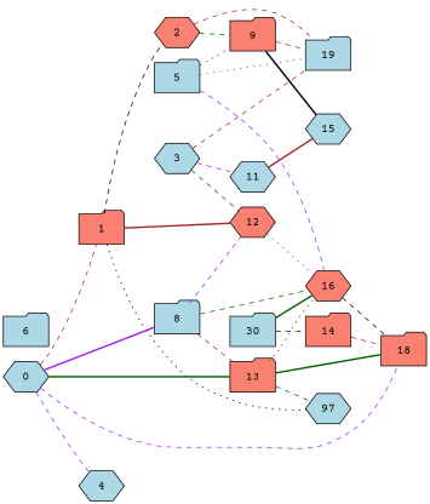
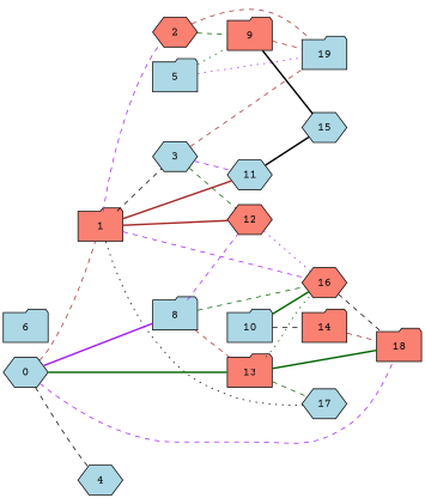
  strict graph {
    fontname="Courier Prime"
    rankdir=LR
    node [fillcolor=lightblue fontname="Courier Prime" shape=folder style=filled]
    edge [color=darkgreen fontname="Courier Prime" style=dashed]
    1 [fillcolor=salmon]
    0 [shape=hexagon]
    4 [shape=hexagon]
    8
    13 [fillcolor=salmon]
    18 [fillcolor=salmon]
    2 [fillcolor=salmon shape=hexagon]
    3 [shape=hexagon]
    11 [shape=hexagon]
    12 [fillcolor=salmon shape=hexagon]
-   17 [shape=hexagon label=97]
+   17 [shape=hexagon]
    16 [fillcolor=salmon shape=hexagon]
    9 [fillcolor=salmon]
    19
    15 [shape=hexagon]
    5
    6
-   10 [label=30]
+   10
    14 [fillcolor=salmon]
-   1 -- 2 [color=black]
+   1 -- 2 [color=purple]
+   1 -- 3 [color=black]
+   1 -- 11 [color=brown style=bold]
    1 -- 12 [color=brown style=bold]
    1 -- 17 [color=black style=dotted]
    0 -- 1 [color=brown]
-   0 -- 4 [color=purple]
+   0 -- 4 [color=black]
    0 -- 8 [color=purple style=bold]
    0 -- 13 [style=bold]
    0 -- 18 [color=purple]
    8 -- 13 [color=brown]
    8 -- 12 [color=purple]
    8 -- 16
    13 -- 18 [style=bold]
    13 -- 17
    13 -- 16 [style=dotted]
    2 -- 9
    2 -- 19 [color=brown]
    3 -- 11 [color=purple]
    3 -- 12
    3 -- 19 [color=brown]
-   11 -- 15 [color=brown style=bold]
+   11 -- 15 [color=black style=bold]
    12 -- 16 [color=purple style=dotted]
    16 -- 18 [color=black]
    9 -- 19 [color=brown]
    9 -- 15 [color=black style=bold]
-   5 -- 16 [color=purple]
+   1 -- 16 [color=purple]
    5 -- 9 [style=dotted]
    5 -- 19 [color=purple style=dotted]
    10 -- 16 [style=bold]
    10 -- 14 [color=black]
    14 -- 18 [color=brown]
  }
